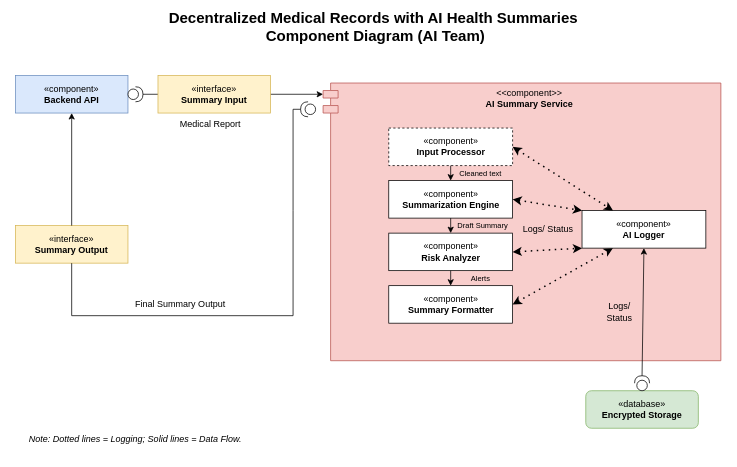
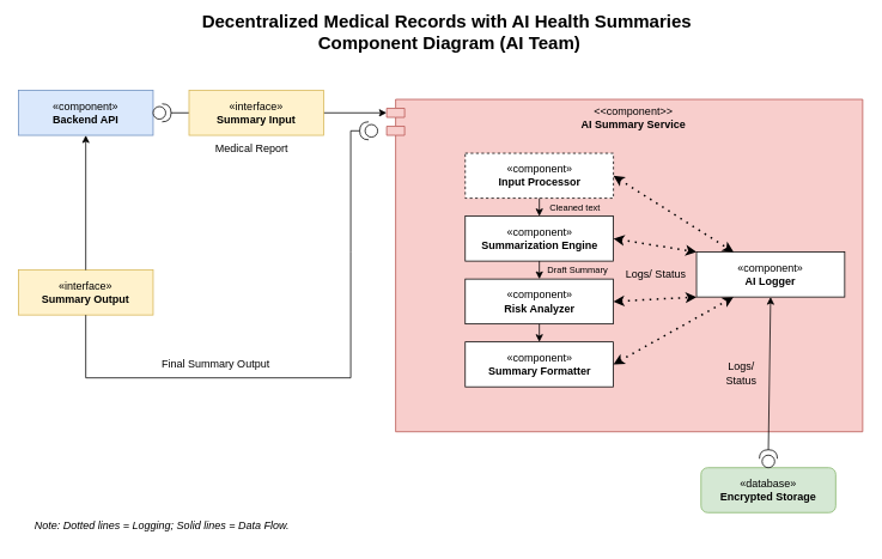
  <mxCell id="0" />
  <mxCell id="1" parent="0" />
  <mxCell id="2" value="&lt;font style=&quot;font-size: 20px;&quot;&gt;&lt;b&gt;Decentralized Medical Records with AI Health Summaries&amp;nbsp;&lt;/b&gt;&lt;/font&gt;&lt;div&gt;&lt;font style=&quot;font-size: 20px;&quot;&gt;&lt;b&gt;Component Diagram (AI Team)&lt;/b&gt;&lt;/font&gt;&lt;/div&gt;" style="text;html=1;whiteSpace=wrap;strokeColor=none;fillColor=none;align=center;verticalAlign=middle;rounded=0;" vertex="1" parent="1"><mxGeometry x="160" y="20" width="680" height="30" as="geometry" /></mxCell>
  <mxCell id="3" value="" style="group" vertex="1" connectable="0" parent="1"><mxGeometry x="20" y="100" width="940" height="500" as="geometry" /></mxCell>
  <mxCell id="4" value="«component»&lt;br&gt;&lt;b&gt;Backend API&lt;/b&gt;" style="html=1;whiteSpace=wrap;fillColor=#dae8fc;strokeColor=#6c8ebf;" vertex="1" parent="3"><mxGeometry width="150" height="50" as="geometry" /></mxCell>
  <mxCell id="5" value="" style="shape=providedRequiredInterface;html=1;verticalLabelPosition=bottom;sketch=0;" vertex="1" parent="3"><mxGeometry x="150" y="15" width="20" height="20" as="geometry" /></mxCell>
  <mxCell id="6" value="" style="endArrow=classic;html=1;rounded=0;exitX=1;exitY=0.5;exitDx=0;exitDy=0;exitPerimeter=0;entryX=0;entryY=0;entryDx=0;entryDy=15;entryPerimeter=0;" edge="1" parent="3" source="5" target="13"><mxGeometry width="50" height="50" relative="1" as="geometry"><mxPoint x="460" y="210" as="sourcePoint" /><mxPoint x="510" y="160" as="targetPoint" /><Array as="points"><mxPoint x="170" y="25" /></Array></mxGeometry></mxCell>
  <mxCell id="7" value="Final Summary Output" style="text;html=1;whiteSpace=wrap;strokeColor=none;fillColor=none;align=center;verticalAlign=middle;rounded=0;" vertex="1" parent="3"><mxGeometry x="150" y="290" width="140" height="30" as="geometry" /></mxCell>
  <mxCell id="8" value="Medical Report" style="text;html=1;whiteSpace=wrap;strokeColor=none;fillColor=none;align=center;verticalAlign=middle;rounded=0;" vertex="1" parent="3"><mxGeometry x="190" y="50" width="140" height="30" as="geometry" /></mxCell>
  <mxCell id="9" value="Note:&amp;nbsp;Dotted lines = Logging; Solid lines = Data Flow." style="text;html=1;whiteSpace=wrap;strokeColor=none;fillColor=none;align=center;verticalAlign=middle;rounded=0;fontStyle=2" vertex="1" parent="3"><mxGeometry x="15" y="470" width="290" height="30" as="geometry" /></mxCell>
  <mxCell id="10" value="«interface»&lt;br&gt;&lt;b&gt;Summary Input&lt;/b&gt;" style="html=1;whiteSpace=wrap;fillColor=#fff2cc;strokeColor=#d6b656;" vertex="1" parent="3"><mxGeometry x="190" width="150" height="50" as="geometry" /></mxCell>
  <mxCell id="11" value="«interface»&lt;br&gt;&lt;b&gt;Summary Output&lt;/b&gt;" style="html=1;whiteSpace=wrap;fillColor=#fff2cc;strokeColor=#d6b656;" vertex="1" parent="3"><mxGeometry y="200" width="150" height="50" as="geometry" /></mxCell>
  <mxCell id="12" value="" style="group" vertex="1" connectable="0" parent="3"><mxGeometry x="380" y="10" width="560" height="460" as="geometry" /></mxCell>
  <mxCell id="13" value="&amp;lt;&amp;lt;component&amp;gt;&amp;gt;&lt;div&gt;&lt;b&gt;AI Summary Service&lt;/b&gt;&lt;/div&gt;" style="shape=module;align=left;spacingLeft=20;align=center;verticalAlign=top;whiteSpace=wrap;html=1;fillColor=#f8cecc;strokeColor=#b85450;" vertex="1" parent="12"><mxGeometry x="30" width="530" height="370" as="geometry" /></mxCell>
  <mxCell id="14" value="«component»&lt;br&gt;&lt;b&gt;Input Processor&lt;/b&gt;" style="html=1;whiteSpace=wrap;dashed=1;" vertex="1" parent="12"><mxGeometry x="117.5" y="60" width="165" height="50" as="geometry" /></mxCell>
  <mxCell id="15" value="«component»&lt;br&gt;&lt;b&gt;Summarization Engine&lt;/b&gt;" style="html=1;whiteSpace=wrap;" vertex="1" parent="12"><mxGeometry x="117.5" y="130" width="165" height="50" as="geometry" /></mxCell>
  <mxCell id="16" value="«component»&lt;br&gt;&lt;b&gt;Risk Analyzer&lt;/b&gt;" style="html=1;whiteSpace=wrap;" vertex="1" parent="12"><mxGeometry x="117.5" y="200" width="165" height="50" as="geometry" /></mxCell>
  <mxCell id="17" value="«component»&lt;br&gt;&lt;b&gt;Summary Formatter&lt;/b&gt;" style="html=1;whiteSpace=wrap;" vertex="1" parent="12"><mxGeometry x="117.5" y="270" width="165" height="50" as="geometry" /></mxCell>
  <mxCell id="18" value="" style="group" vertex="1" connectable="0" parent="12"><mxGeometry x="380" y="390" width="150" height="70" as="geometry" /></mxCell>
  <mxCell id="19" value="«database»&lt;br&gt;&lt;b&gt;Encrypted Storage&lt;/b&gt;" style="html=1;whiteSpace=wrap;fillColor=#d5e8d4;strokeColor=#82b366;rounded=1;" vertex="1" parent="18"><mxGeometry y="20" width="150" height="50" as="geometry" /></mxCell>
  <mxCell id="20" value="" style="shape=providedRequiredInterface;html=1;verticalLabelPosition=bottom;sketch=0;rotation=-90;" vertex="1" parent="18"><mxGeometry x="65" width="20" height="20" as="geometry" /></mxCell>
  <mxCell id="21" value="Logs/ Status" style="text;html=1;whiteSpace=wrap;strokeColor=none;fillColor=none;align=center;verticalAlign=middle;rounded=0;" vertex="1" parent="12"><mxGeometry x="395" y="290" width="60" height="30" as="geometry" /></mxCell>
  <mxCell id="22" value="" style="endArrow=classic;html=1;rounded=0;entryX=0.5;entryY=0;entryDx=0;entryDy=0;" edge="1" parent="12" target="15"><mxGeometry width="50" height="50" relative="1" as="geometry"><mxPoint x="200" y="110" as="sourcePoint" /><mxPoint x="230" y="130" as="targetPoint" /></mxGeometry></mxCell>
  <mxCell id="23" value="" style="endArrow=classic;html=1;rounded=0;entryX=0.5;entryY=0;entryDx=0;entryDy=0;exitX=0.5;exitY=1;exitDx=0;exitDy=0;" edge="1" parent="12" source="15" target="16"><mxGeometry width="50" height="50" relative="1" as="geometry"><mxPoint x="200" y="190" as="sourcePoint" /><mxPoint x="200" y="210" as="targetPoint" /></mxGeometry></mxCell>
  <mxCell id="24" value="" style="endArrow=classic;html=1;rounded=0;entryX=0.5;entryY=0;entryDx=0;entryDy=0;exitX=0.5;exitY=1;exitDx=0;exitDy=0;" edge="1" parent="12" source="16" target="17"><mxGeometry width="50" height="50" relative="1" as="geometry"><mxPoint x="210" y="240" as="sourcePoint" /><mxPoint x="210" y="260" as="targetPoint" /></mxGeometry></mxCell>
  <mxCell id="25" value="«component»&lt;br&gt;&lt;b&gt;AI Logger&lt;/b&gt;" style="html=1;whiteSpace=wrap;" vertex="1" parent="12"><mxGeometry x="375" y="170" width="165" height="50" as="geometry" /></mxCell>
  <mxCell id="26" value="" style="endArrow=classic;dashed=1;html=1;dashPattern=1 3;strokeWidth=2;rounded=0;entryX=0.25;entryY=0;entryDx=0;entryDy=0;exitX=1;exitY=0.5;exitDx=0;exitDy=0;startArrow=classic;startFill=1;endFill=1;" edge="1" parent="12" source="14" target="25"><mxGeometry width="50" height="50" relative="1" as="geometry"><mxPoint x="290" y="270" as="sourcePoint" /><mxPoint x="340" y="220" as="targetPoint" /></mxGeometry></mxCell>
  <mxCell id="27" value="" style="endArrow=classic;dashed=1;html=1;dashPattern=1 3;strokeWidth=2;rounded=0;entryX=0;entryY=0;entryDx=0;entryDy=0;exitX=1;exitY=0.5;exitDx=0;exitDy=0;startArrow=classic;startFill=1;endFill=1;" edge="1" parent="12" source="15" target="25"><mxGeometry width="50" height="50" relative="1" as="geometry"><mxPoint x="660" y="210" as="sourcePoint" /><mxPoint x="793" y="295" as="targetPoint" /></mxGeometry></mxCell>
  <mxCell id="28" value="" style="endArrow=classic;dashed=1;html=1;dashPattern=1 3;strokeWidth=2;rounded=0;entryX=0.25;entryY=1;entryDx=0;entryDy=0;exitX=1;exitY=0.5;exitDx=0;exitDy=0;startArrow=classic;startFill=1;endFill=1;" edge="1" parent="12" source="17" target="25"><mxGeometry width="50" height="50" relative="1" as="geometry"><mxPoint x="600" y="250" as="sourcePoint" /><mxPoint x="733" y="335" as="targetPoint" /></mxGeometry></mxCell>
  <mxCell id="29" value="" style="endArrow=classic;dashed=1;html=1;dashPattern=1 3;strokeWidth=2;rounded=0;entryX=0;entryY=1;entryDx=0;entryDy=0;exitX=1;exitY=0.5;exitDx=0;exitDy=0;startArrow=classic;startFill=1;endFill=1;" edge="1" parent="12" source="16" target="25"><mxGeometry width="50" height="50" relative="1" as="geometry"><mxPoint x="660" y="240" as="sourcePoint" /><mxPoint x="793" y="325" as="targetPoint" /></mxGeometry></mxCell>
  <mxCell id="30" value="Logs/ Status" style="text;html=1;whiteSpace=wrap;strokeColor=none;fillColor=none;align=center;verticalAlign=middle;rounded=0;" vertex="1" parent="12"><mxGeometry x="285" y="180" width="90" height="30" as="geometry" /></mxCell>
  <mxCell id="31" value="" style="endArrow=classic;html=1;rounded=0;exitX=1;exitY=0.5;exitDx=0;exitDy=0;exitPerimeter=0;entryX=0.5;entryY=1;entryDx=0;entryDy=0;" edge="1" parent="12" source="20" target="25"><mxGeometry width="50" height="50" relative="1" as="geometry"><mxPoint x="180" y="340" as="sourcePoint" /><mxPoint x="230" y="290" as="targetPoint" /></mxGeometry></mxCell>
  <mxCell id="32" value="&lt;font style=&quot;font-size: 10px;&quot;&gt;Cleaned text&lt;/font&gt;" style="text;html=1;whiteSpace=wrap;strokeColor=none;fillColor=none;align=center;verticalAlign=middle;rounded=0;" vertex="1" parent="12"><mxGeometry x="210" y="110" width="60" height="20" as="geometry" /></mxCell>
  <mxCell id="33" value="&lt;font style=&quot;font-size: 10px;&quot;&gt;Draft Summary&lt;/font&gt;" style="text;html=1;whiteSpace=wrap;strokeColor=none;fillColor=none;align=center;verticalAlign=middle;rounded=0;" vertex="1" parent="12"><mxGeometry x="202.5" y="180" width="80" height="20" as="geometry" /></mxCell>
- <mxCell id="34" value="&lt;font style=&quot;font-size: 10px;&quot;&gt;Alerts&lt;/font&gt;" style="text;html=1;whiteSpace=wrap;strokeColor=none;fillColor=none;align=center;verticalAlign=middle;rounded=0;" vertex="1" parent="12"><mxGeometry x="200" y="250" width="80" height="20" as="geometry" /></mxCell>
  <mxCell id="35" value="" style="shape=providedRequiredInterface;html=1;verticalLabelPosition=bottom;sketch=0;rotation=-180;" vertex="1" parent="12"><mxGeometry y="25" width="20" height="20" as="geometry" /></mxCell>
  <mxCell id="36" value="" style="line;strokeWidth=1;fillColor=none;align=left;verticalAlign=middle;spacingTop=-1;spacingLeft=3;spacingRight=3;rotatable=0;labelPosition=right;points=[];portConstraint=eastwest;strokeColor=inherit;" vertex="1" parent="12"><mxGeometry x="20" y="1" width="10" height="68" as="geometry" /></mxCell>
  <mxCell id="37" value="" style="endArrow=classic;html=1;rounded=0;entryX=0.5;entryY=1;entryDx=0;entryDy=0;exitX=0.5;exitY=0;exitDx=0;exitDy=0;" edge="1" parent="3" source="11" target="4"><mxGeometry width="50" height="50" relative="1" as="geometry"><mxPoint x="220" y="240" as="sourcePoint" /><mxPoint x="270" y="190" as="targetPoint" /></mxGeometry></mxCell>
  <mxCell id="38" value="" style="endArrow=none;html=1;rounded=0;entryX=0.5;entryY=1;entryDx=0;entryDy=0;exitX=1;exitY=0.5;exitDx=0;exitDy=0;exitPerimeter=0;endFill=0;" edge="1" parent="3" source="35" target="11"><mxGeometry width="50" height="50" relative="1" as="geometry"><mxPoint x="400" y="260" as="sourcePoint" /><mxPoint x="450" y="210" as="targetPoint" /><Array as="points"><mxPoint x="370" y="45" /><mxPoint x="370" y="180" /><mxPoint x="370" y="320" /><mxPoint x="75" y="320" /></Array></mxGeometry></mxCell>
